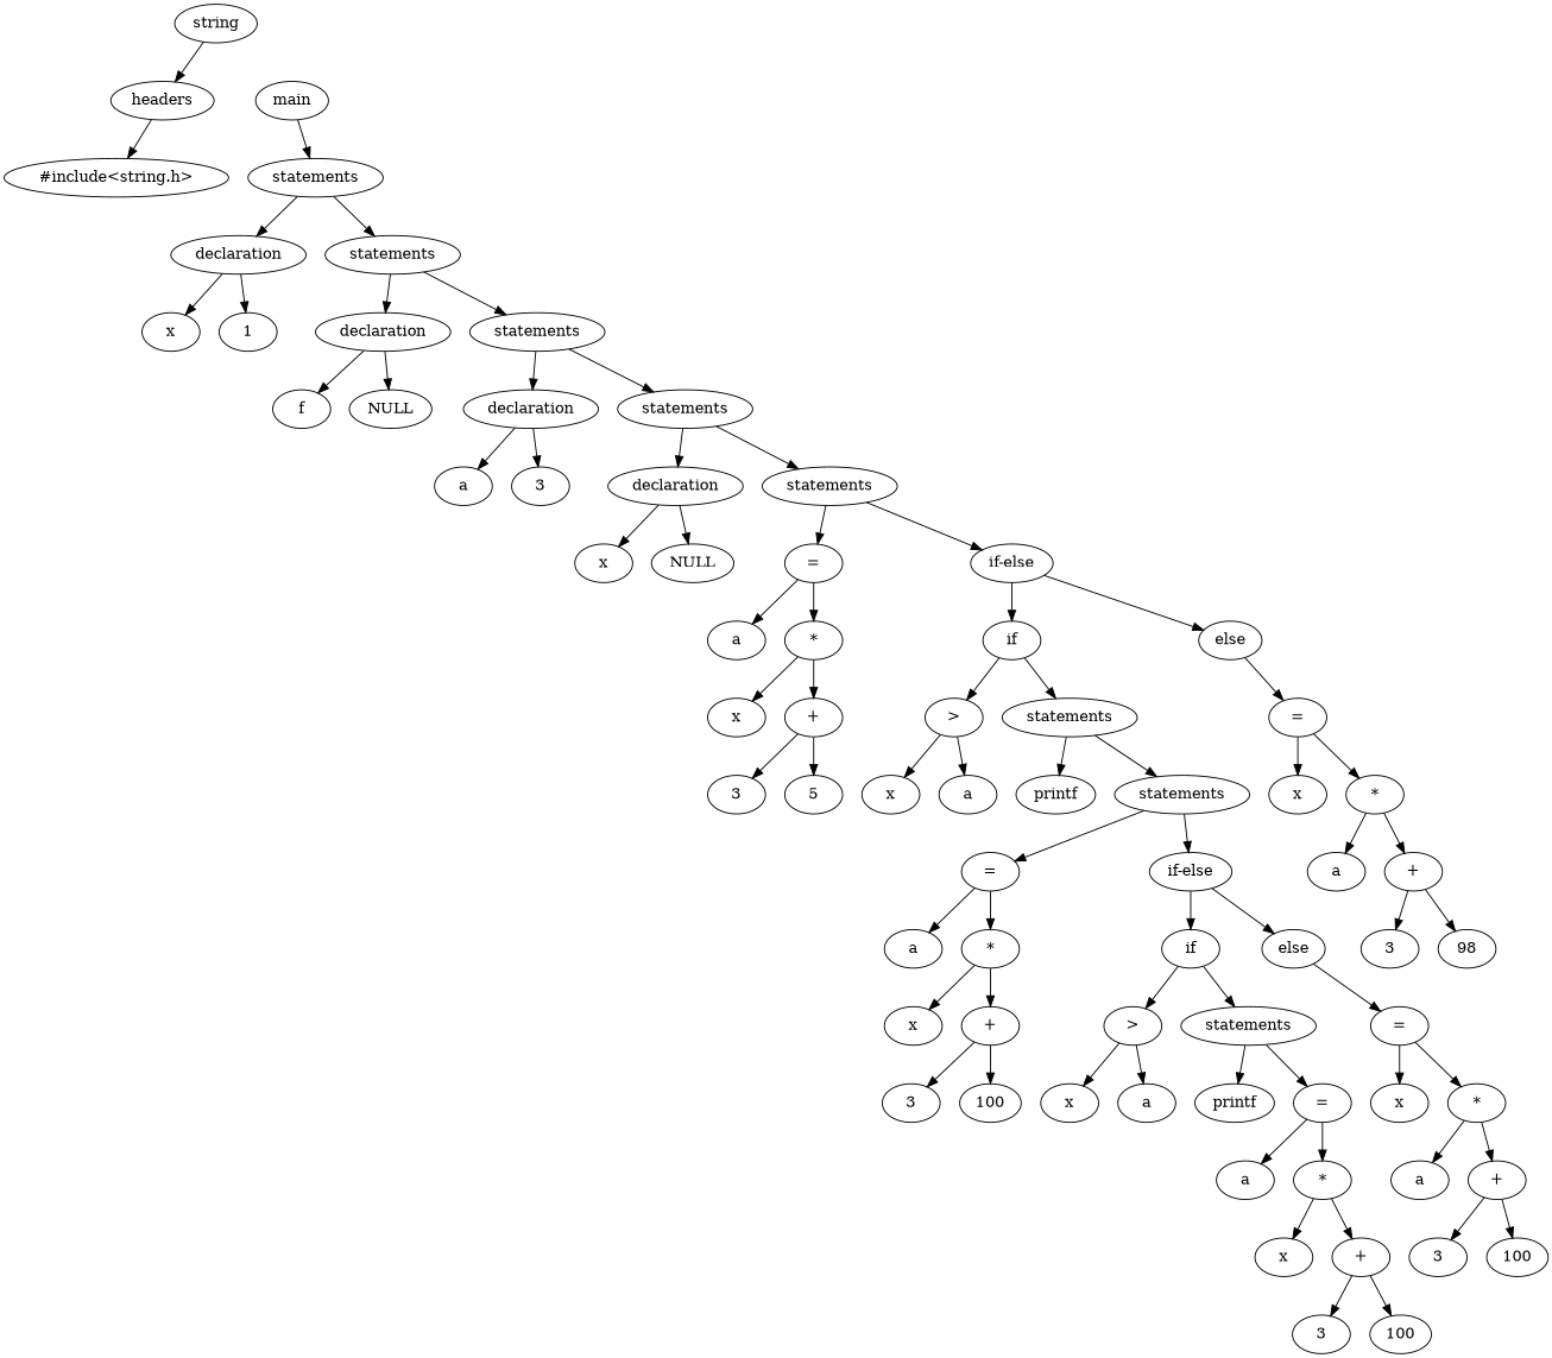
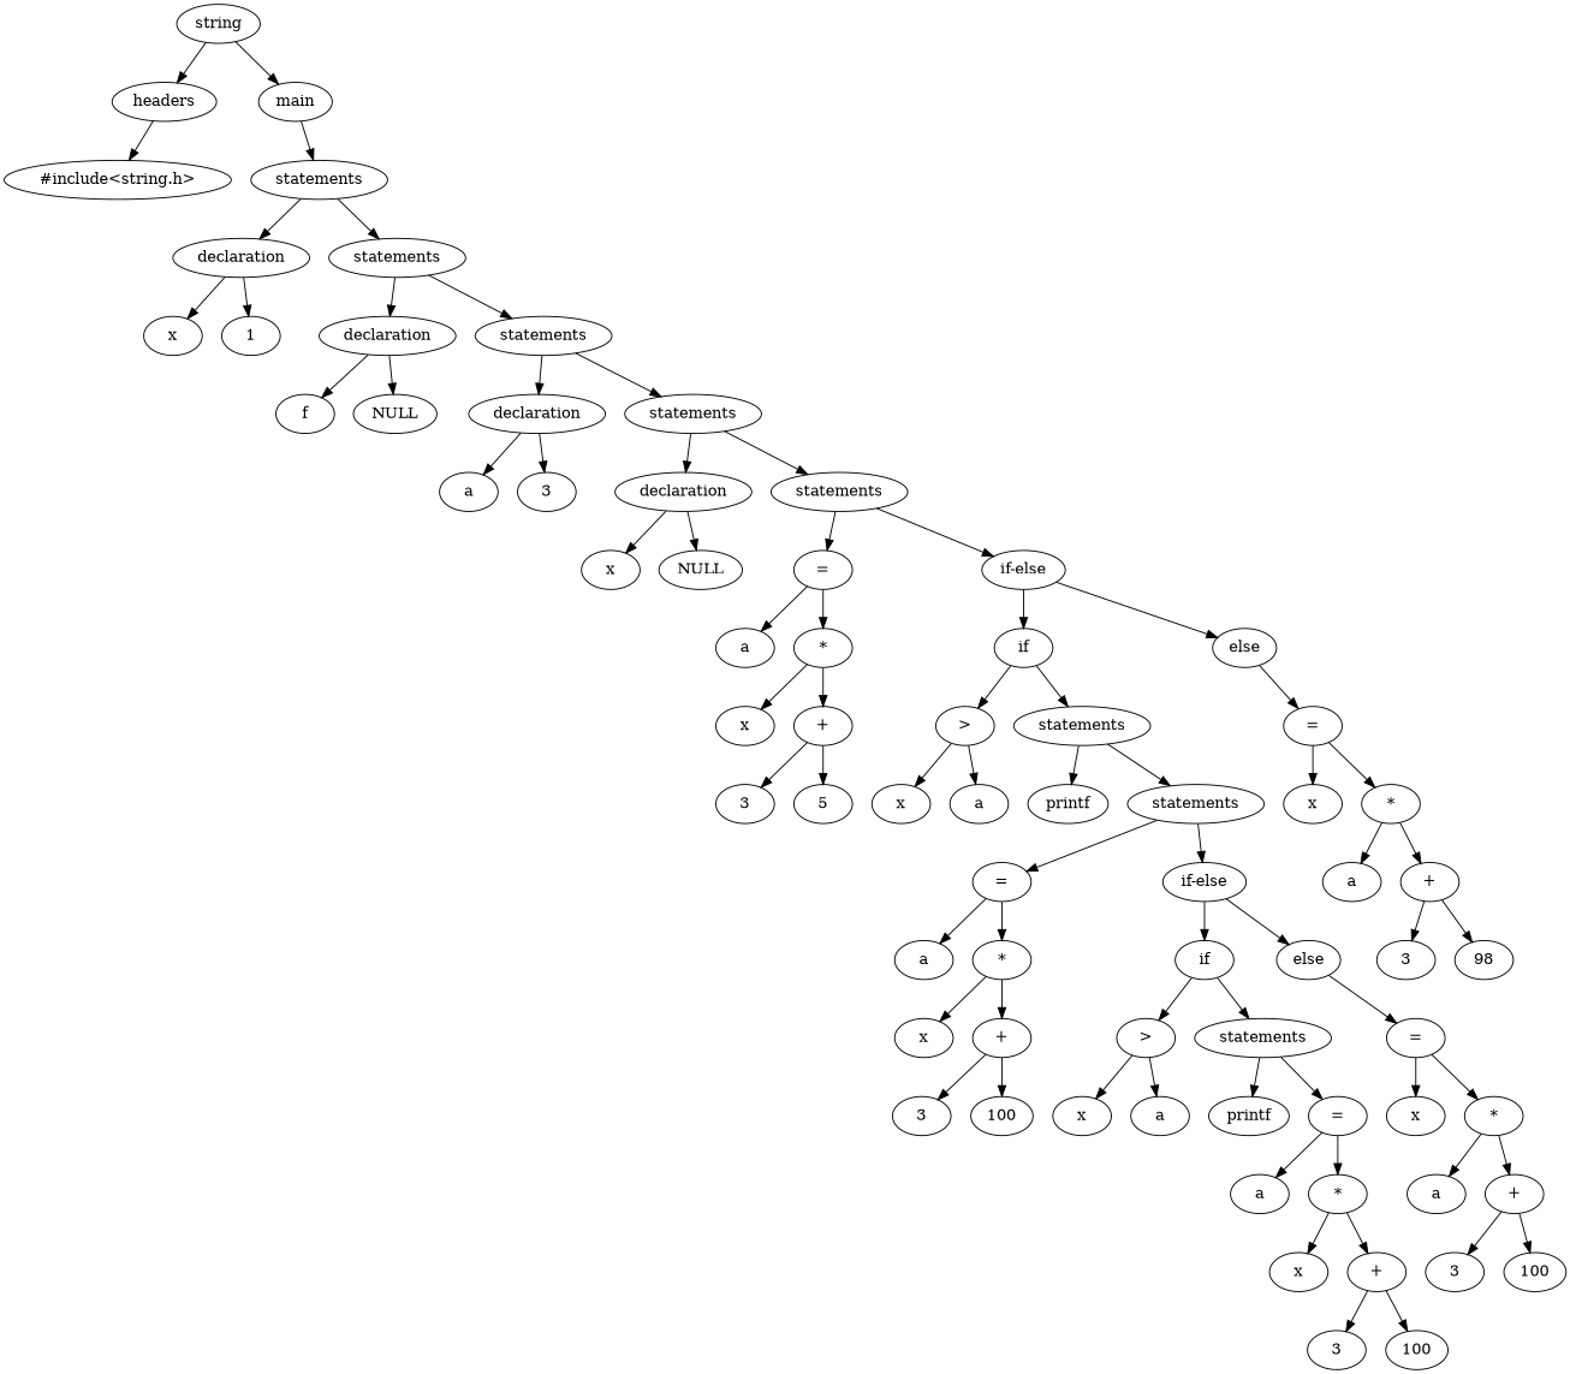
  digraph {
    node [shape=ellipse]
    n1 [label=string]
    n2 [label=headers]
    n3 [label=main]
    n4 [label="#include<string.h>"]
    n5 [label=statements]
    n6 [label=declaration]
    n7 [label=statements]
    n8 [label=x]
    n9 [label=1]
    n10 [label=declaration]
    n11 [label=statements]
    n12 [label=f]
    n13 [label=NULL]
    n14 [label=declaration]
    n15 [label=statements]
    n16 [label=a]
    n17 [label=3]
    n18 [label=declaration]
    n19 [label=statements]
    n20 [label=x]
    n21 [label=NULL]
    n22 [label="="]
    n23 [label="if-else"]
    n24 [label=a]
    n25 [label="*"]
    n26 [label=if]
    n27 [label=else]
    n28 [label=x]
    n29 [label="+"]
    n30 [label=3]
    n31 [label=5]
    n32 [label=">"]
    n33 [label=statements]
    n34 [label="="]
    n35 [label=x]
    n36 [label=a]
    n37 [label=printf]
    n38 [label=statements]
    n39 [label="="]
    n40 [label="if-else"]
    n41 [label=a]
    n42 [label="*"]
    n43 [label=if]
    n44 [label=else]
    n45 [label=x]
    n46 [label="+"]
    n47 [label=3]
    n48 [label=100]
    n49 [label=">"]
    n50 [label=statements]
    n51 [label="="]
    n52 [label=x]
    n53 [label=a]
    n54 [label=printf]
    n55 [label="="]
    n56 [label=a]
    n57 [label="*"]
    n58 [label=x]
    n59 [label="+"]
    n60 [label=3]
    n61 [label=100]
    n62 [label=x]
    n63 [label="*"]
    n64 [label=a]
    n65 [label="+"]
    n66 [label=3]
    n67 [label=100]
    n68 [label=x]
    n69 [label="*"]
    n70 [label=a]
    n71 [label="+"]
    n72 [label=3]
    n73 [label=98]
    n1 -> n2
+   n1 -> n3
    n2 -> n4
    n3 -> n5
    n5 -> n6
    n5 -> n7
    n6 -> n8
    n6 -> n9
    n7 -> n10
    n7 -> n11
    n10 -> n12
    n10 -> n13
    n11 -> n14
    n11 -> n15
    n14 -> n16
    n14 -> n17
    n15 -> n18
    n15 -> n19
    n18 -> n20
    n18 -> n21
    n19 -> n22
    n19 -> n23
    n22 -> n24
    n22 -> n25
    n23 -> n26
    n23 -> n27
    n25 -> n28
    n25 -> n29
    n26 -> n32
    n26 -> n33
    n27 -> n34
    n29 -> n30
    n29 -> n31
    n32 -> n35
    n32 -> n36
    n33 -> n37
    n33 -> n38
    n34 -> n68
    n34 -> n69
    n38 -> n39
    n38 -> n40
    n39 -> n41
    n39 -> n42
    n40 -> n43
    n40 -> n44
    n42 -> n45
    n42 -> n46
    n43 -> n49
    n43 -> n50
    n44 -> n51
    n46 -> n47
    n46 -> n48
    n49 -> n52
    n49 -> n53
    n50 -> n54
    n50 -> n55
    n51 -> n62
    n51 -> n63
    n55 -> n56
    n55 -> n57
    n57 -> n58
    n57 -> n59
    n59 -> n60
    n59 -> n61
    n63 -> n64
    n63 -> n65
    n65 -> n66
    n65 -> n67
    n69 -> n70
    n69 -> n71
    n71 -> n72
    n71 -> n73
  }
